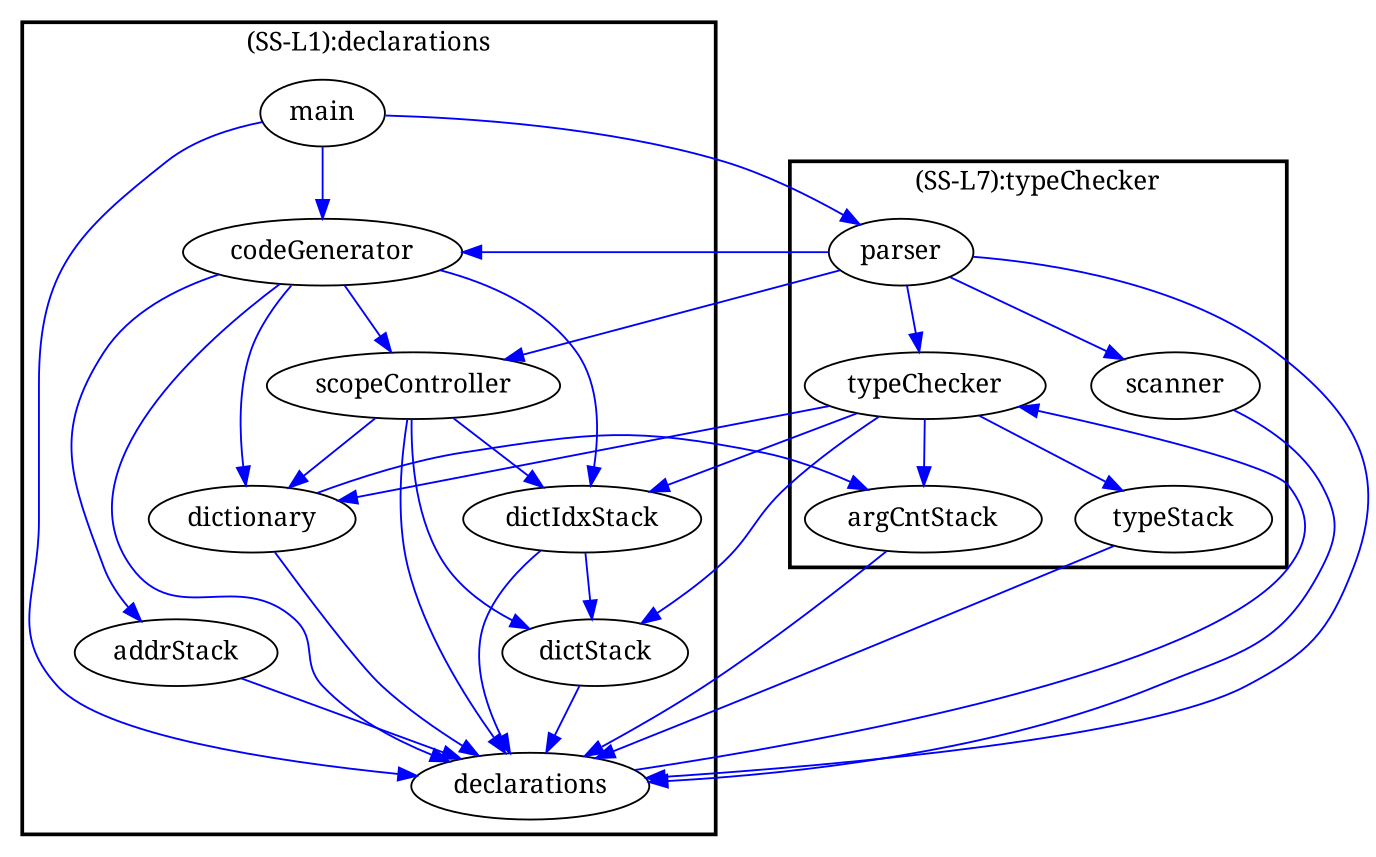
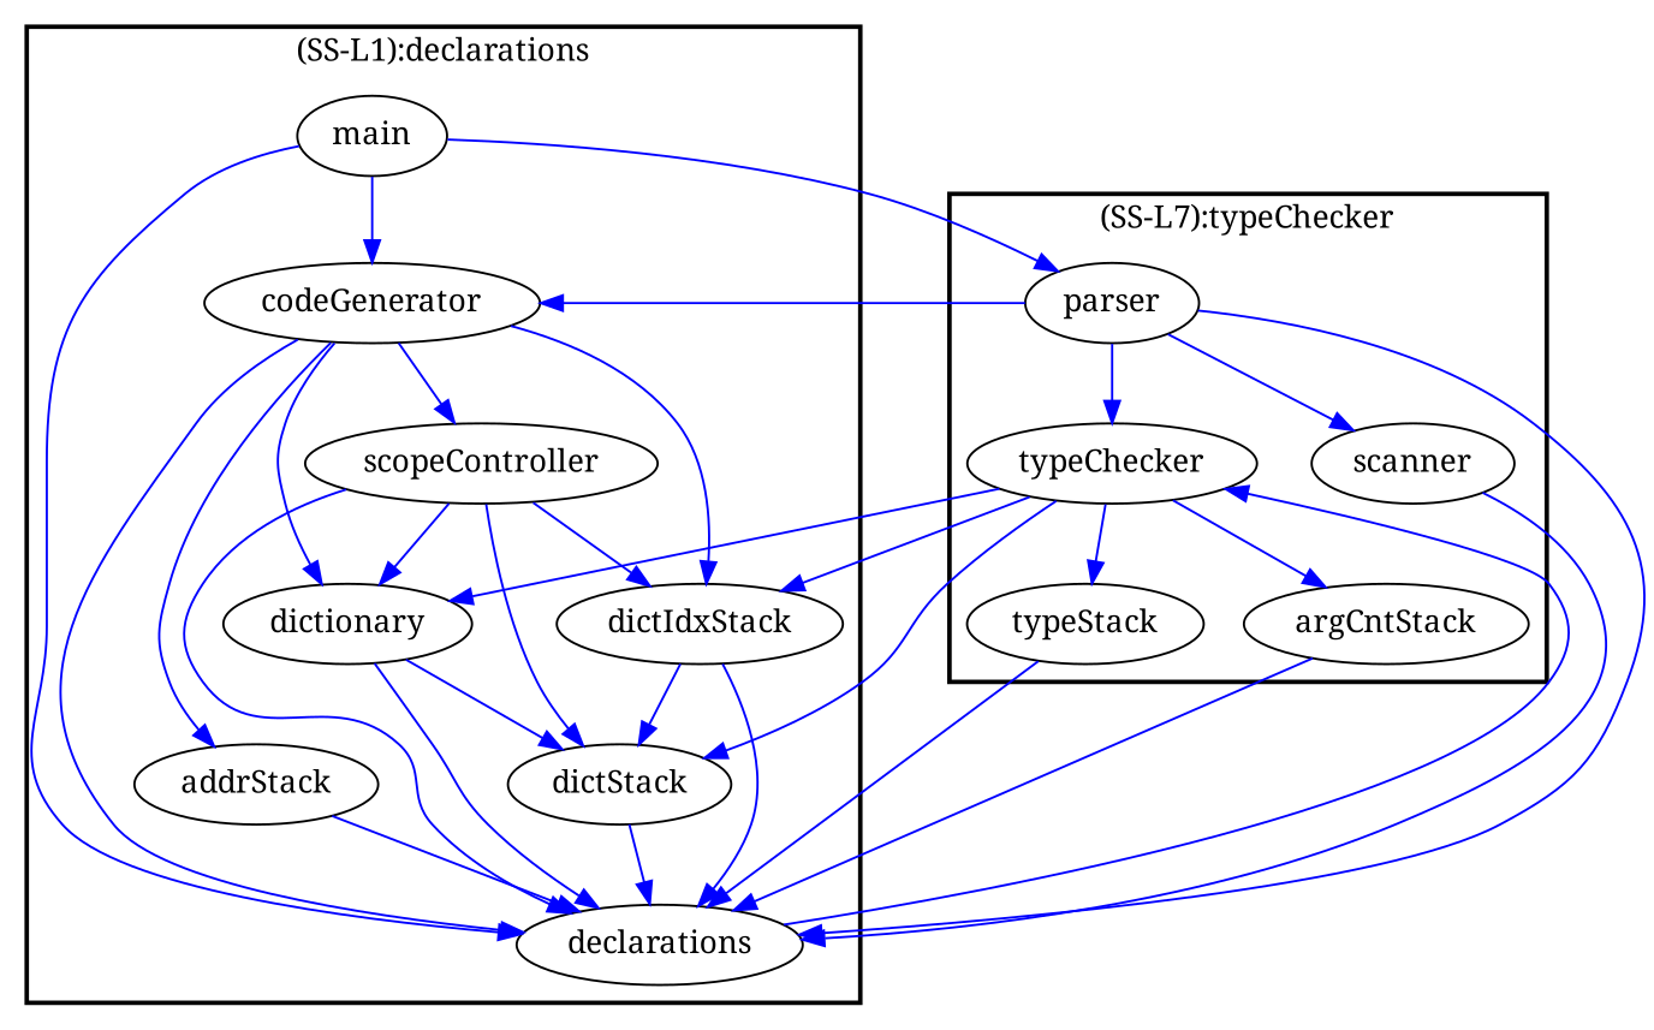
  digraph {
    fontname="Noto Serif"
    node [fontcolor=black fontname="Noto Serif" shape=ellipse]
    edge [color=blue font=6 fontname="Noto Serif"]
    n1 [label=main]
    n2 [label=addrStack]
    n3 [label=codeGenerator]
    n4 [label=scopeController]
    n5 [label=dictIdxStack]
    n6 [label=dictStack]
    n7 [label=dictionary]
    n8 [label=declarations]
    n9 [label=scanner]
    n10 [label=parser]
    n11 [label=typeStack]
    n12 [label=typeChecker]
    n13 [label=argCntStack]
    subgraph cluster_1 {
      color=black
      label="(SS-L1):declarations"
      style=bold
      n1
      n2
      n3
      n4
      n5
      n6
      n7
      n8
    }
    subgraph cluster_2 {
      color=black
      label="(SS-L7):typeChecker"
      style=bold
      n9
      n10
      n11
      n12
      n13
    }
    n1 -> n3
    n1 -> n8
    n1 -> n10
    n2 -> n8
    n3 -> n2
    n3 -> n4
    n3 -> n5
    n3 -> n7
    n3 -> n8
    n4 -> n5
    n4 -> n6
    n4 -> n7
    n4 -> n8
    n5 -> n6
    n5 -> n8
    n6 -> n8
-   n7 -> n13
+   n7 -> n6
    n7 -> n8
    n8 -> n12
    n9 -> n8
    n10 -> n3
-   n10 -> n4
    n10 -> n8
    n10 -> n9
    n10 -> n12
    n11 -> n8
    n12 -> n5
    n12 -> n6
    n12 -> n7
    n12 -> n11
    n12 -> n13
    n13 -> n8
  }
